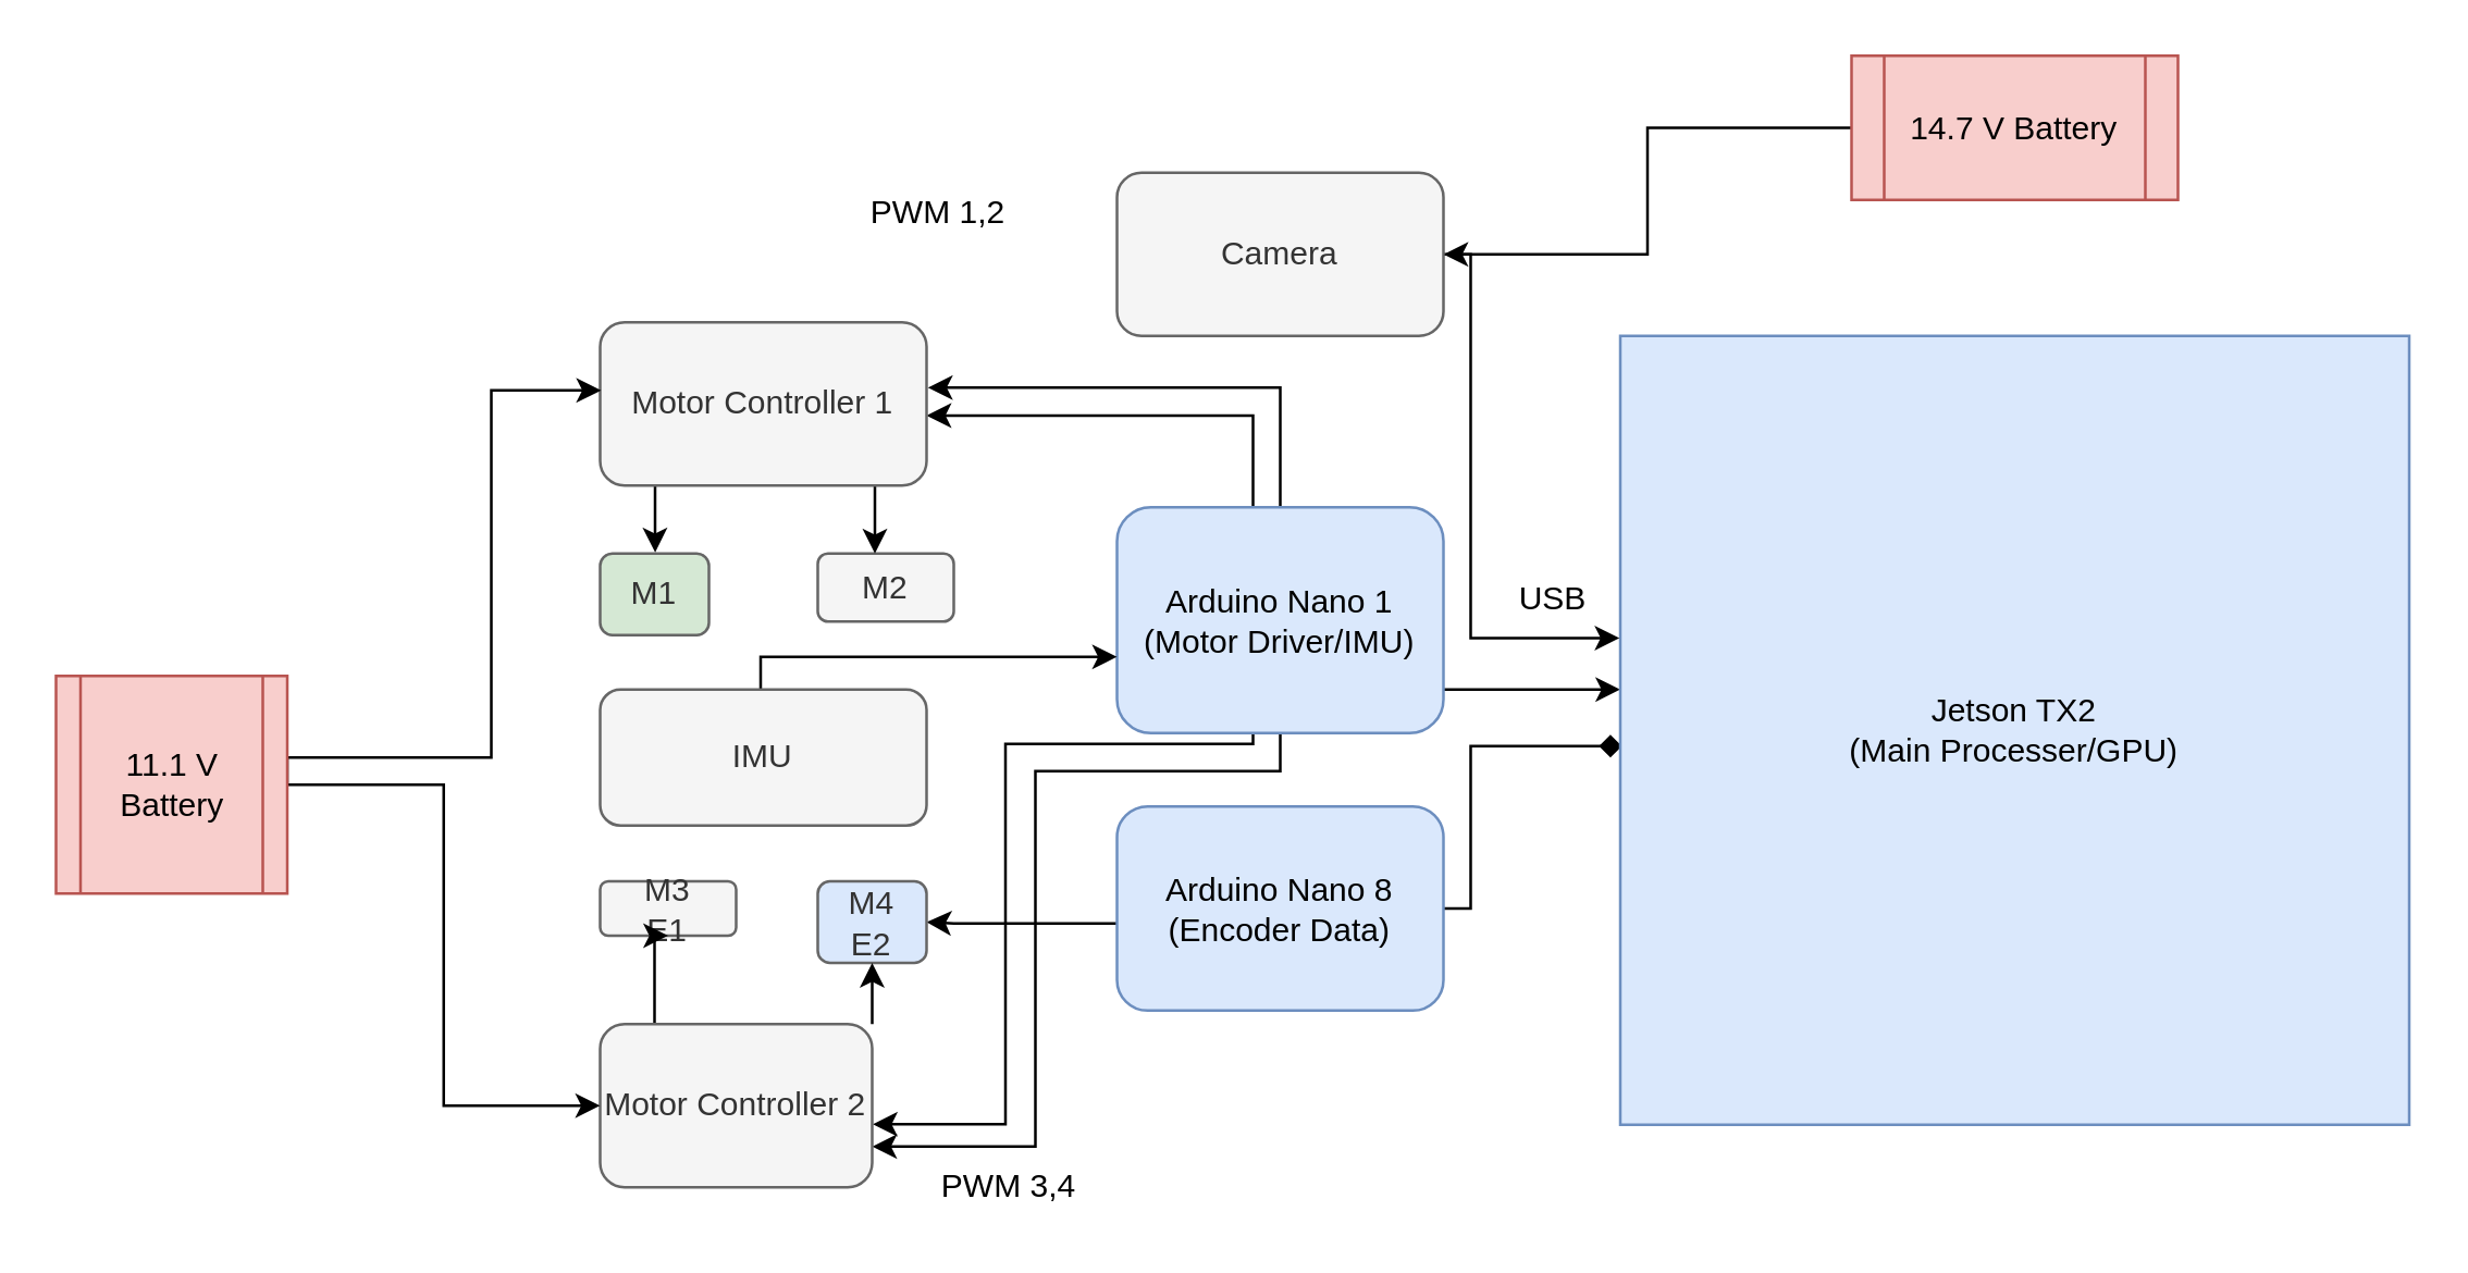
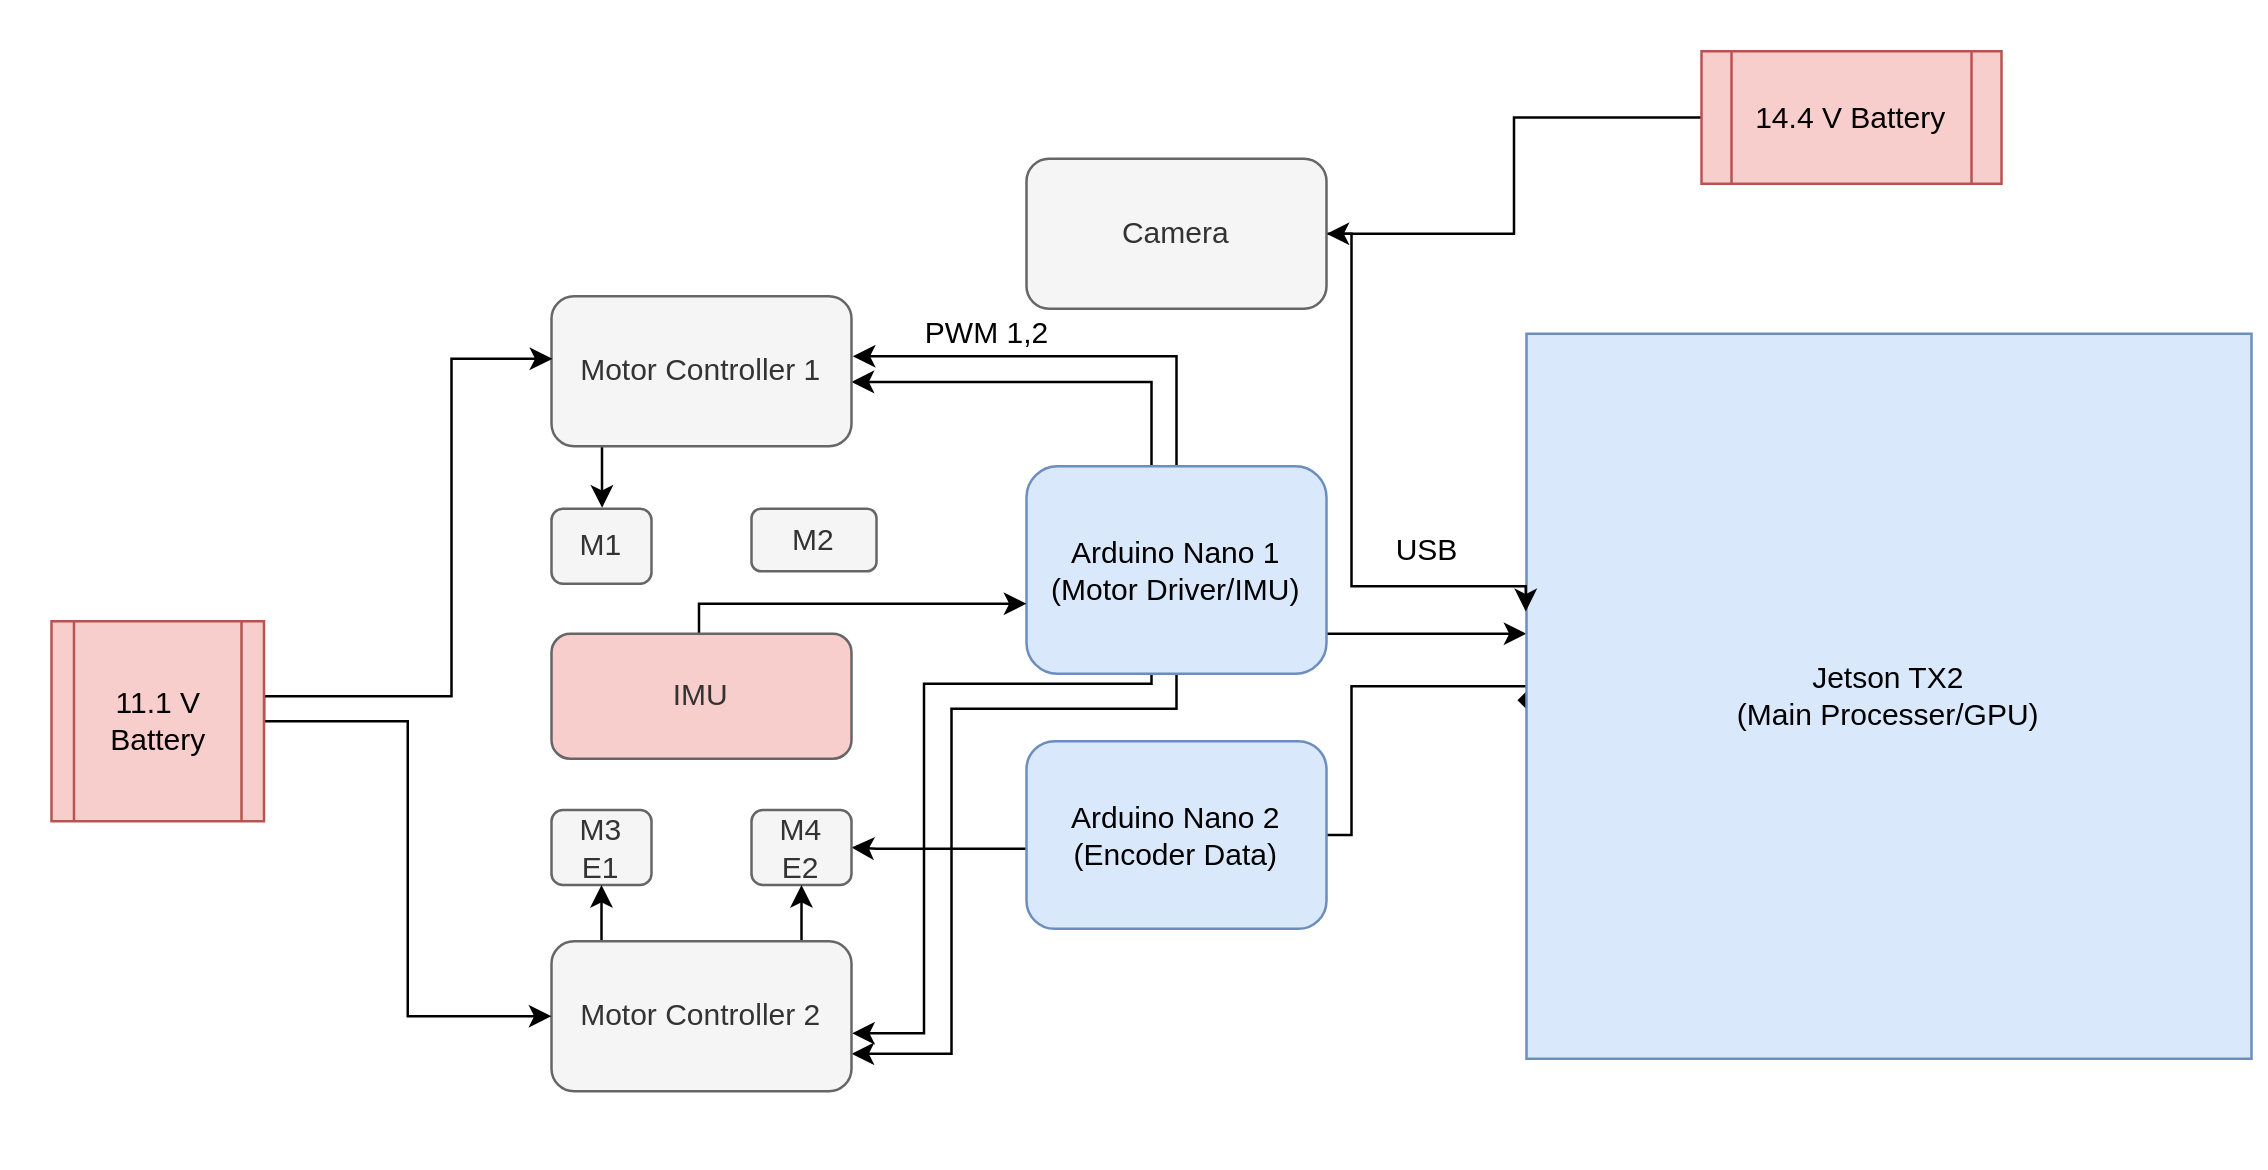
  <mxCell id="0" />
  <mxCell id="1" parent="0" />
  <mxCell id="2" style="edgeStyle=orthogonalEdgeStyle;rounded=0;orthogonalLoop=1;jettySize=auto;html=1;entryX=1;entryY=0.5;entryDx=0;entryDy=0;" parent="1" source="4" target="14" edge="1"><mxGeometry relative="1" as="geometry"><Array as="points"><mxPoint x="350" y="339" /><mxPoint x="350" y="339" /></Array></mxGeometry></mxCell>
  <mxCell id="3" style="edgeStyle=orthogonalEdgeStyle;rounded=0;orthogonalLoop=1;jettySize=auto;html=1;entryX=0.002;entryY=0.52;entryDx=0;entryDy=0;entryPerimeter=0;endArrow=diamond;" parent="1" source="4" target="17" edge="1"><mxGeometry relative="1" as="geometry"><mxPoint x="550" y="268" as="targetPoint" /><Array as="points"><mxPoint x="540" y="334" /><mxPoint x="540" y="274" /></Array></mxGeometry></mxCell>
- <mxCell id="4" value="Arduino Nano 8&lt;br&gt;(Encoder Data)" style="rounded=1;whiteSpace=wrap;html=1;fontSize=12;glass=0;strokeWidth=1;shadow=0;fillColor=#dae8fc;strokeColor=#6c8ebf;comic=0;" parent="1" vertex="1"><mxGeometry x="410" y="296" width="120" height="75" as="geometry" /></mxCell>
+ <mxCell id="4" value="Arduino Nano 2&lt;br&gt;(Encoder Data)" style="rounded=1;whiteSpace=wrap;html=1;fontSize=12;glass=0;strokeWidth=1;shadow=0;fillColor=#dae8fc;strokeColor=#6c8ebf;comic=0;" parent="1" vertex="1"><mxGeometry x="410" y="296" width="120" height="75" as="geometry" /></mxCell>
  <mxCell id="5" style="edgeStyle=orthogonalEdgeStyle;rounded=0;orthogonalLoop=1;jettySize=auto;html=1;" parent="1" source="10" target="17" edge="1"><mxGeometry relative="1" as="geometry"><mxPoint x="540" y="263" as="targetPoint" /><Array as="points"><mxPoint x="540" y="253" /><mxPoint x="540" y="253" /></Array></mxGeometry></mxCell>
  <mxCell id="6" style="edgeStyle=orthogonalEdgeStyle;rounded=0;orthogonalLoop=1;jettySize=auto;html=1;entryX=1.004;entryY=0.373;entryDx=0;entryDy=0;entryPerimeter=0;" parent="1" edge="1"><mxGeometry relative="1" as="geometry"><mxPoint x="470" y="187.62" as="sourcePoint" /><mxPoint x="340.48" y="142" as="targetPoint" /><Array as="points"><mxPoint x="470" y="141.62" /></Array></mxGeometry></mxCell>
  <mxCell id="7" style="edgeStyle=orthogonalEdgeStyle;rounded=0;orthogonalLoop=1;jettySize=auto;html=1;entryX=1;entryY=0.571;entryDx=0;entryDy=0;entryPerimeter=0;" parent="1" source="10" target="24" edge="1"><mxGeometry relative="1" as="geometry"><Array as="points"><mxPoint x="460" y="152" /></Array></mxGeometry></mxCell>
  <mxCell id="8" style="edgeStyle=orthogonalEdgeStyle;rounded=0;orthogonalLoop=1;jettySize=auto;html=1;entryX=1;entryY=0.75;entryDx=0;entryDy=0;" parent="1" source="10" target="21" edge="1"><mxGeometry relative="1" as="geometry"><Array as="points"><mxPoint x="470" y="283" /><mxPoint x="380" y="283" /><mxPoint x="380" y="421" /></Array></mxGeometry></mxCell>
  <mxCell id="9" style="edgeStyle=orthogonalEdgeStyle;rounded=0;orthogonalLoop=1;jettySize=auto;html=1;entryX=1.002;entryY=0.614;entryDx=0;entryDy=0;entryPerimeter=0;" parent="1" source="10" target="21" edge="1"><mxGeometry relative="1" as="geometry"><Array as="points"><mxPoint x="460" y="273" /><mxPoint x="369" y="273" /><mxPoint x="369" y="413" /></Array></mxGeometry></mxCell>
  <mxCell id="10" value="Arduino Nano 1&lt;br&gt;(Motor Driver/IMU)" style="rounded=1;whiteSpace=wrap;html=1;fontSize=12;glass=0;strokeWidth=1;shadow=0;fillColor=#dae8fc;strokeColor=#6c8ebf;comic=0;" parent="1" vertex="1"><mxGeometry x="410" y="186" width="120" height="83" as="geometry" /></mxCell>
- <mxCell id="11" value="M1&lt;br&gt;" style="rounded=1;whiteSpace=wrap;html=1;fillColor=#d5e8d4;strokeColor=#666666;comic=0;shadow=0;fontColor=#333333;" parent="1" vertex="1"><mxGeometry x="220" y="203" width="40" height="30" as="geometry" /></mxCell>
- <mxCell id="12" value="M3&lt;br&gt;E1" style="rounded=1;whiteSpace=wrap;html=1;fillColor=#f5f5f5;strokeColor=#666666;comic=0;shadow=0;fontColor=#333333;" parent="1" vertex="1"><mxGeometry x="220" y="323.5" width="50" height="20" as="geometry" /></mxCell>
+ <mxCell id="11" value="M1&lt;br&gt;" style="rounded=1;whiteSpace=wrap;html=1;fillColor=#f5f5f5;strokeColor=#666666;comic=0;shadow=0;fontColor=#333333;" parent="1" vertex="1"><mxGeometry x="220" y="203" width="40" height="30" as="geometry" /></mxCell>
+ <mxCell id="12" value="M3&lt;br&gt;E1" style="rounded=1;whiteSpace=wrap;html=1;fillColor=#f5f5f5;strokeColor=#666666;comic=0;shadow=0;fontColor=#333333;" parent="1" vertex="1"><mxGeometry x="220" y="323.5" width="40" height="30" as="geometry" /></mxCell>
  <mxCell id="13" value="M2" style="rounded=1;whiteSpace=wrap;html=1;fillColor=#f5f5f5;strokeColor=#666666;comic=0;shadow=0;fontColor=#333333;" parent="1" vertex="1"><mxGeometry x="300" y="203" width="50" height="25" as="geometry" /></mxCell>
- <mxCell id="14" value="M4&lt;br&gt;E2" style="rounded=1;whiteSpace=wrap;html=1;comic=0;shadow=0;fillColor=#dae8fc;strokeColor=#666666;fontColor=#333333;" parent="1" vertex="1"><mxGeometry x="300" y="323.5" width="40" height="30" as="geometry" /></mxCell>
+ <mxCell id="14" value="M4&lt;br&gt;E2" style="rounded=1;whiteSpace=wrap;html=1;comic=0;shadow=0;fillColor=#f5f5f5;strokeColor=#666666;fontColor=#333333;" parent="1" vertex="1"><mxGeometry x="300" y="323.5" width="40" height="30" as="geometry" /></mxCell>
  <mxCell id="15" style="edgeStyle=orthogonalEdgeStyle;rounded=0;orthogonalLoop=1;jettySize=auto;html=1;" parent="1" target="10" edge="1"><mxGeometry relative="1" as="geometry"><mxPoint x="279" y="256.29" as="sourcePoint" /><mxPoint x="409.6" y="247.02" as="targetPoint" /><Array as="points"><mxPoint x="279" y="241" /></Array></mxGeometry></mxCell>
- <mxCell id="16" value="IMU" style="rounded=1;whiteSpace=wrap;html=1;fontSize=12;glass=0;strokeWidth=1;shadow=0;fillColor=#f5f5f5;strokeColor=#666666;comic=0;fontColor=#333333;" parent="1" vertex="1"><mxGeometry x="220" y="253" width="120" height="50" as="geometry" /></mxCell>
- <mxCell id="17" value="Jetson TX2&lt;br&gt;(Main Processer/GPU)" style="whiteSpace=wrap;html=1;aspect=fixed;fillColor=#dae8fc;strokeColor=#6c8ebf;comic=0;shadow=0;" parent="1" vertex="1"><mxGeometry x="595" y="123" width="290" height="290" as="geometry" /></mxCell>
+ <mxCell id="16" value="IMU" style="rounded=1;whiteSpace=wrap;html=1;fontSize=12;glass=0;strokeWidth=1;shadow=0;fillColor=#f8cecc;strokeColor=#666666;comic=0;fontColor=#333333;" parent="1" vertex="1"><mxGeometry x="220" y="253" width="120" height="50" as="geometry" /></mxCell>
+ <mxCell id="17" value="Jetson TX2&lt;br&gt;(Main Processer/GPU)" style="whiteSpace=wrap;html=1;aspect=fixed;fillColor=#dae8fc;strokeColor=#6c8ebf;comic=0;shadow=0;" parent="1" vertex="1"><mxGeometry x="610" y="133" width="290" height="290" as="geometry" /></mxCell>
  <mxCell id="18" value="USB" style="text;html=1;align=center;verticalAlign=middle;resizable=0;points=[];autosize=1;comic=0;shadow=0;" parent="1" vertex="1"><mxGeometry x="550" y="210" width="40" height="20" as="geometry" /></mxCell>
  <mxCell id="19" style="edgeStyle=orthogonalEdgeStyle;rounded=0;orthogonalLoop=1;jettySize=auto;html=1;entryX=0.5;entryY=1;entryDx=0;entryDy=0;" parent="1" source="21" target="14" edge="1"><mxGeometry relative="1" as="geometry"><Array as="points"><mxPoint x="320" y="366" /><mxPoint x="320" y="366" /></Array></mxGeometry></mxCell>
  <mxCell id="20" style="edgeStyle=orthogonalEdgeStyle;rounded=0;orthogonalLoop=1;jettySize=auto;html=1;entryX=0.5;entryY=1;entryDx=0;entryDy=0;" parent="1" source="21" target="12" edge="1"><mxGeometry relative="1" as="geometry"><Array as="points"><mxPoint x="240" y="366" /><mxPoint x="240" y="366" /></Array></mxGeometry></mxCell>
- <mxCell id="21" value="Motor Controller 2" style="rounded=1;whiteSpace=wrap;html=1;fillColor=#f5f5f5;strokeColor=#666666;comic=0;shadow=0;fontColor=#333333;" parent="1" vertex="1"><mxGeometry x="220" y="376" width="100" height="60" as="geometry" /></mxCell>
- <mxCell id="22" style="edgeStyle=orthogonalEdgeStyle;rounded=0;orthogonalLoop=1;jettySize=auto;html=1;" parent="1" source="24" target="13" edge="1"><mxGeometry relative="1" as="geometry"><mxPoint x="320" y="196" as="targetPoint" /><Array as="points"><mxPoint x="321" y="198" /><mxPoint x="321" y="198" /></Array></mxGeometry></mxCell>
+ <mxCell id="21" value="Motor Controller 2" style="rounded=1;whiteSpace=wrap;html=1;fillColor=#f5f5f5;strokeColor=#666666;comic=0;shadow=0;fontColor=#333333;" parent="1" vertex="1"><mxGeometry x="220" y="376" width="120" height="60" as="geometry" /></mxCell>
  <mxCell id="23" style="edgeStyle=orthogonalEdgeStyle;rounded=0;orthogonalLoop=1;jettySize=auto;html=1;entryX=0.506;entryY=-0.012;entryDx=0;entryDy=0;entryPerimeter=0;" parent="1" source="24" target="11" edge="1"><mxGeometry relative="1" as="geometry"><Array as="points"><mxPoint x="240" y="198" /></Array></mxGeometry></mxCell>
  <mxCell id="24" value="Motor Controller 1" style="rounded=1;whiteSpace=wrap;html=1;fillColor=#f5f5f5;strokeColor=#666666;comic=0;shadow=0;fontColor=#333333;" parent="1" vertex="1"><mxGeometry x="220" y="118" width="120" height="60" as="geometry" /></mxCell>
  <mxCell id="25" style="edgeStyle=orthogonalEdgeStyle;rounded=0;orthogonalLoop=1;jettySize=auto;html=1;" parent="1" source="26" target="28" edge="1"><mxGeometry relative="1" as="geometry" /></mxCell>
- <mxCell id="26" value="14.7 V Battery" style="shape=process;whiteSpace=wrap;html=1;backgroundOutline=1;fillColor=#f8cecc;strokeColor=#b85450;comic=0;shadow=0;" parent="1" vertex="1"><mxGeometry x="680" y="20" width="120" height="53" as="geometry" /></mxCell>
+ <mxCell id="26" value="14.4 V Battery" style="shape=process;whiteSpace=wrap;html=1;backgroundOutline=1;fillColor=#f8cecc;strokeColor=#b85450;comic=0;shadow=0;" parent="1" vertex="1"><mxGeometry x="680" y="20" width="120" height="53" as="geometry" /></mxCell>
  <mxCell id="27" style="edgeStyle=orthogonalEdgeStyle;rounded=0;orthogonalLoop=1;jettySize=auto;html=1;entryX=-0.001;entryY=0.383;entryDx=0;entryDy=0;entryPerimeter=0;" parent="1" source="28" target="17" edge="1"><mxGeometry relative="1" as="geometry"><Array as="points"><mxPoint x="540" y="93" /><mxPoint x="540" y="234" /></Array></mxGeometry></mxCell>
  <mxCell id="28" value="Camera" style="rounded=1;whiteSpace=wrap;html=1;fillColor=#f5f5f5;strokeColor=#666666;comic=0;shadow=0;fontColor=#333333;" parent="1" vertex="1"><mxGeometry x="410" y="63" width="120" height="60" as="geometry" /></mxCell>
  <mxCell id="29" style="edgeStyle=orthogonalEdgeStyle;rounded=0;orthogonalLoop=1;jettySize=auto;html=1;entryX=0.003;entryY=0.417;entryDx=0;entryDy=0;entryPerimeter=0;exitX=1;exitY=0.5;exitDx=0;exitDy=0;" parent="1" source="31" target="24" edge="1"><mxGeometry relative="1" as="geometry"><Array as="points"><mxPoint x="180" y="278" /><mxPoint x="180" y="143" /></Array></mxGeometry></mxCell>
  <mxCell id="30" style="edgeStyle=orthogonalEdgeStyle;rounded=0;orthogonalLoop=1;jettySize=auto;html=1;entryX=0;entryY=0.5;entryDx=0;entryDy=0;" parent="1" source="31" target="21" edge="1"><mxGeometry relative="1" as="geometry" /></mxCell>
  <mxCell id="31" value="11.1 V Battery" style="shape=process;whiteSpace=wrap;html=1;backgroundOutline=1;fillColor=#f8cecc;strokeColor=#b85450;comic=0;shadow=0;" parent="1" vertex="1"><mxGeometry x="20" y="248" width="85" height="80" as="geometry" /></mxCell>
- <mxCell id="32" value="PWM 3,4" style="text;html=1;align=center;verticalAlign=middle;resizable=0;points=[];autosize=1;comic=0;shadow=0;" parent="1" vertex="1"><mxGeometry x="340" y="426" width="60" height="20" as="geometry" /></mxCell>
- <mxCell id="33" value="PWM 1,2" style="text;html=1;align=center;verticalAlign=middle;resizable=0;points=[];autosize=1;comic=0;shadow=0;" parent="1" vertex="1"><mxGeometry x="314" y="68" width="60" height="20" as="geometry" /></mxCell>
+ <mxCell id="33" value="PWM 1,2" style="text;html=1;align=center;verticalAlign=middle;resizable=0;points=[];autosize=1;comic=0;shadow=0;" parent="1" vertex="1"><mxGeometry x="364" y="123" width="60" height="20" as="geometry" /></mxCell>
